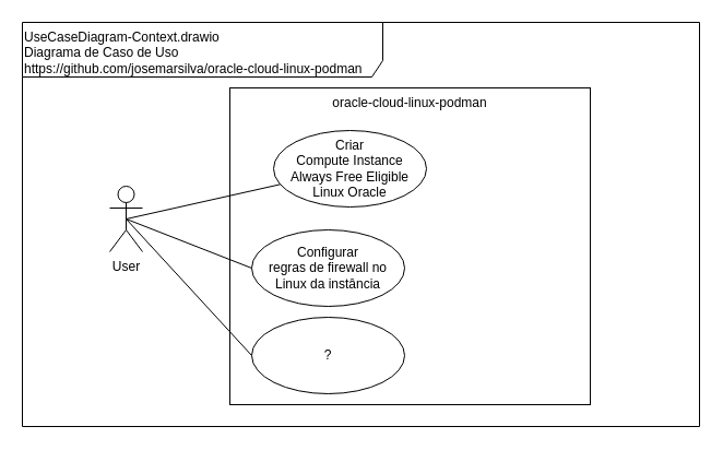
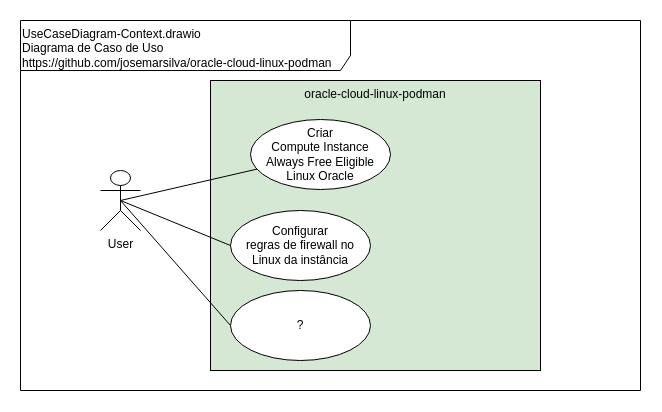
  <mxCell id="0" />
  <mxCell id="1" parent="0" />
  <mxCell id="2" value="UseCaseDiagram-Context.drawio&lt;br&gt;Diagrama de Caso de Uso&lt;br&gt;https://github.com/josemarsilva/oracle-cloud-linux-podman" style="shape=umlFrame;whiteSpace=wrap;html=1;width=330;height=50;verticalAlign=top;align=left;" parent="1" vertex="1"><mxGeometry x="20" y="20" width="620" height="370" as="geometry" /></mxCell>
- <mxCell id="3" value="&lt;div style=&quot;text-align: center&quot;&gt;User&lt;/div&gt;" style="shape=umlActor;verticalLabelPosition=bottom;labelBackgroundColor=#ffffff;verticalAlign=top;html=1;align=center;" parent="1" vertex="1"><mxGeometry x="100" y="170" width="30" height="60" as="geometry" /></mxCell>
- <mxCell id="4" value="&lt;div style=&quot;text-align: center&quot;&gt;&lt;span&gt;oracle-cloud-linux-podman&lt;/span&gt;&lt;/div&gt;" style="rounded=0;whiteSpace=wrap;html=1;align=center;verticalAlign=top;" parent="1" vertex="1"><mxGeometry x="210" y="80" width="330" height="290" as="geometry" /></mxCell>
+ <mxCell id="3" value="&lt;div style=&quot;text-align: center&quot;&gt;User&lt;/div&gt;" style="shape=umlActor;verticalLabelPosition=bottom;labelBackgroundColor=#ffffff;verticalAlign=top;html=1;align=center;" parent="1" vertex="1"><mxGeometry x="100" y="170" width="40" height="60" as="geometry" /></mxCell>
+ <mxCell id="4" value="&lt;div style=&quot;text-align: center&quot;&gt;&lt;span&gt;oracle-cloud-linux-podman&lt;/span&gt;&lt;/div&gt;" style="rounded=0;whiteSpace=wrap;html=1;align=center;verticalAlign=top;fillColor=#d5e8d4;" parent="1" vertex="1"><mxGeometry x="210" y="80" width="330" height="290" as="geometry" /></mxCell>
  <mxCell id="5" value="Criar&lt;br&gt;Compute Instance&lt;br&gt;Always Free Eligible&lt;br&gt;Linux Oracle" style="ellipse;whiteSpace=wrap;html=1;align=center;" parent="1" vertex="1"><mxGeometry x="250" y="119" width="140" height="70" as="geometry" /></mxCell>
  <mxCell id="6" style="rounded=0;orthogonalLoop=1;jettySize=auto;html=1;endArrow=none;endFill=0;exitX=0.5;exitY=0.5;exitDx=0;exitDy=0;exitPerimeter=0;" parent="1" source="3" target="5" edge="1"><mxGeometry relative="1" as="geometry" /></mxCell>
  <mxCell id="7" value="Configurar&lt;br&gt;regras de firewall no Linux da instância" style="ellipse;whiteSpace=wrap;html=1;align=center;" parent="1" vertex="1"><mxGeometry x="230" y="210" width="140" height="70" as="geometry" /></mxCell>
  <mxCell id="8" value="?" style="ellipse;whiteSpace=wrap;html=1;align=center;" parent="1" vertex="1"><mxGeometry x="230" y="290" width="140" height="70" as="geometry" /></mxCell>
  <mxCell id="9" style="rounded=0;orthogonalLoop=1;jettySize=auto;html=1;endArrow=none;endFill=0;entryX=0;entryY=0.5;entryDx=0;entryDy=0;exitX=0.5;exitY=0.5;exitDx=0;exitDy=0;exitPerimeter=0;" parent="1" source="3" target="7" edge="1"><mxGeometry relative="1" as="geometry"><mxPoint x="140" y="177.558" as="sourcePoint" /><mxPoint x="273.439" y="155.836" as="targetPoint" /></mxGeometry></mxCell>
  <mxCell id="10" style="rounded=0;orthogonalLoop=1;jettySize=auto;html=1;endArrow=none;endFill=0;entryX=0;entryY=0.5;entryDx=0;entryDy=0;exitX=0.5;exitY=0.5;exitDx=0;exitDy=0;exitPerimeter=0;" parent="1" source="3" target="8" edge="1"><mxGeometry relative="1" as="geometry"><mxPoint x="125" y="210" as="sourcePoint" /><mxPoint x="240" y="255" as="targetPoint" /></mxGeometry></mxCell>
